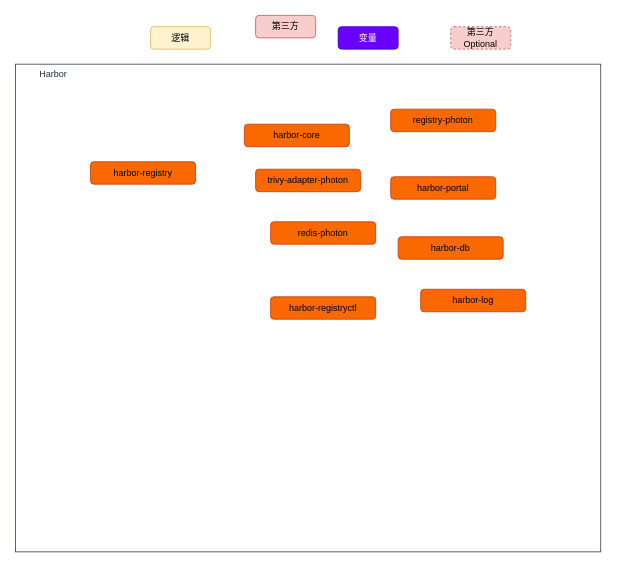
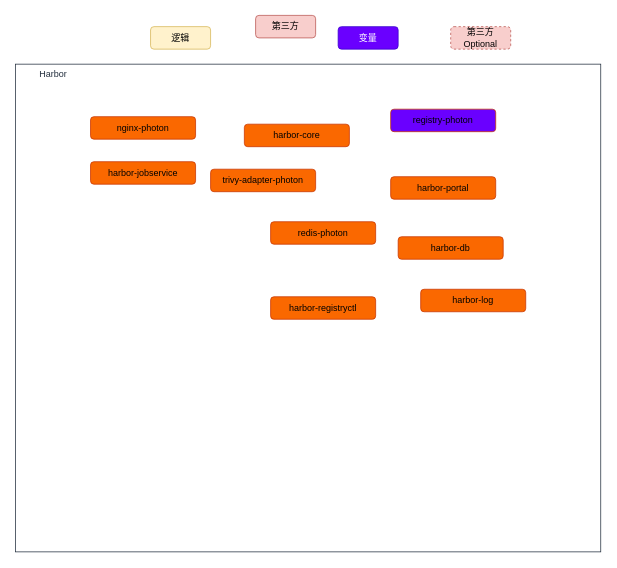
  <mxCell id="0" />
  <mxCell id="1" parent="0" />
  <mxCell id="2" value="逻辑" style="rounded=1;whiteSpace=wrap;html=1;fillColor=#fff2cc;strokeColor=#d6b656;" parent="1" vertex="1"><mxGeometry x="200" y="35" width="80" height="30" as="geometry" /></mxCell>
  <mxCell id="3" value="第三方" style="rounded=1;whiteSpace=wrap;html=1;fillColor=#f8cecc;strokeColor=#b85450;" parent="1" vertex="1"><mxGeometry x="340" y="20" width="80" height="30" as="geometry" /></mxCell>
  <mxCell id="4" value="变量" style="rounded=1;whiteSpace=wrap;html=1;fillColor=#6a00ff;strokeColor=#3700CC;fontColor=#ffffff;" parent="1" vertex="1"><mxGeometry x="450" y="35" width="80" height="30" as="geometry" /></mxCell>
  <mxCell id="5" value="第三方&lt;br&gt;Optional" style="rounded=1;whiteSpace=wrap;html=1;fillColor=#f8cecc;strokeColor=#b85450;dashed=1;" parent="1" vertex="1"><mxGeometry x="600" y="35" width="80" height="30" as="geometry" /></mxCell>
  <mxCell id="6" value="Harbor" style="points=[[0,0],[0.25,0],[0.5,0],[0.75,0],[1,0],[1,0.25],[1,0.5],[1,0.75],[1,1],[0.75,1],[0.5,1],[0.25,1],[0,1],[0,0.75],[0,0.5],[0,0.25]];outlineConnect=0;gradientColor=none;html=1;whiteSpace=wrap;fontSize=12;fontStyle=0;strokeColor=#232F3E;fillColor=none;verticalAlign=top;align=left;spacingLeft=30;fontColor=#232F3E;dashed=0;labelBackgroundColor=#ffffff;container=1;pointerEvents=0;collapsible=0;recursiveResize=0;" parent="1" vertex="1"><mxGeometry x="20" y="85" width="780" height="650" as="geometry" /></mxCell>
- <mxCell id="8" value="harbor-registry" style="rounded=1;whiteSpace=wrap;html=1;fillColor=#fa6800;strokeColor=#C73500;fontColor=#000000;" parent="6" vertex="1"><mxGeometry x="100" y="130" width="140" height="30" as="geometry" /></mxCell>
+ <mxCell id="7" value="nginx-photon" style="rounded=1;whiteSpace=wrap;html=1;fillColor=#fa6800;strokeColor=#C73500;fontColor=#000000;" parent="6" vertex="1"><mxGeometry x="100" y="70" width="140" height="30" as="geometry" /></mxCell>
+ <mxCell id="8" value="harbor-jobservice" style="rounded=1;whiteSpace=wrap;html=1;fillColor=#fa6800;strokeColor=#C73500;fontColor=#000000;" parent="6" vertex="1"><mxGeometry x="100" y="130" width="140" height="30" as="geometry" /></mxCell>
  <mxCell id="9" value="harbor-core" style="rounded=1;whiteSpace=wrap;html=1;fillColor=#fa6800;strokeColor=#C73500;fontColor=#000000;" parent="6" vertex="1"><mxGeometry x="305" y="80" width="140" height="30" as="geometry" /></mxCell>
- <mxCell id="10" value="trivy-adapter-photon" style="rounded=1;whiteSpace=wrap;html=1;fillColor=#fa6800;strokeColor=#C73500;fontColor=#000000;" parent="6" vertex="1"><mxGeometry x="320" y="140" width="140" height="30" as="geometry" /></mxCell>
- <mxCell id="11" value="registry-photon" style="rounded=1;whiteSpace=wrap;html=1;fillColor=#fa6800;strokeColor=#C73500;fontColor=#000000;" parent="6" vertex="1"><mxGeometry x="500" y="60" width="140" height="30" as="geometry" /></mxCell>
+ <mxCell id="10" value="trivy-adapter-photon" style="rounded=1;whiteSpace=wrap;html=1;fillColor=#fa6800;strokeColor=#C73500;fontColor=#000000;" parent="6" vertex="1"><mxGeometry x="260" y="140" width="140" height="30" as="geometry" /></mxCell>
+ <mxCell id="11" value="registry-photon" style="rounded=1;whiteSpace=wrap;html=1;fillColor=#6a00ff;strokeColor=#C73500;fontColor=#000000;" parent="6" vertex="1"><mxGeometry x="500" y="60" width="140" height="30" as="geometry" /></mxCell>
  <mxCell id="12" value="harbor-portal" style="rounded=1;whiteSpace=wrap;html=1;fillColor=#fa6800;strokeColor=#C73500;fontColor=#000000;" parent="6" vertex="1"><mxGeometry x="500" y="150" width="140" height="30" as="geometry" /></mxCell>
  <mxCell id="13" value="redis-photon" style="rounded=1;whiteSpace=wrap;html=1;fillColor=#fa6800;strokeColor=#C73500;fontColor=#000000;" parent="6" vertex="1"><mxGeometry x="340" y="210" width="140" height="30" as="geometry" /></mxCell>
  <mxCell id="14" value="harbor-db" style="rounded=1;whiteSpace=wrap;html=1;fillColor=#fa6800;strokeColor=#C73500;fontColor=#000000;" parent="6" vertex="1"><mxGeometry x="510" y="230" width="140" height="30" as="geometry" /></mxCell>
  <mxCell id="15" value="harbor-registryctl" style="rounded=1;whiteSpace=wrap;html=1;fillColor=#fa6800;strokeColor=#C73500;fontColor=#000000;" parent="6" vertex="1"><mxGeometry x="340" y="310" width="140" height="30" as="geometry" /></mxCell>
  <mxCell id="16" value="harbor-log" style="rounded=1;whiteSpace=wrap;html=1;fillColor=#fa6800;strokeColor=#C73500;fontColor=#000000;" parent="6" vertex="1"><mxGeometry x="540" y="300" width="140" height="30" as="geometry" /></mxCell>
